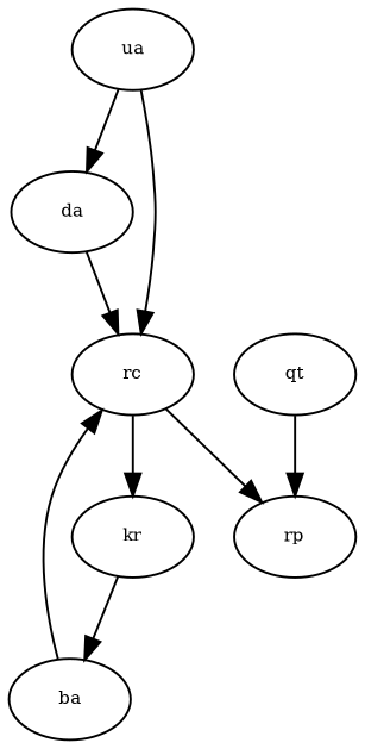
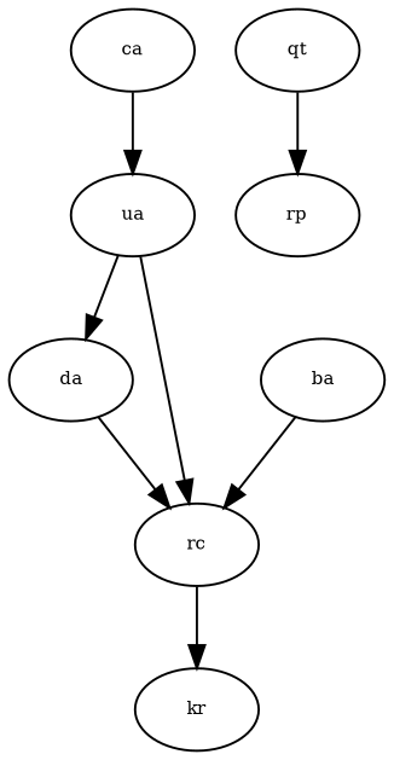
  digraph {
    node [fontsize=8]
    edge [fontsize=8]
+   n1 [label=ca]
    n2 [label=ua]
    n3 [label=kr]
    n4 [label=ba]
    n5 [label=da]
    n6 [label=rc]
    n7 [label=qt]
    n8 [label=rp]
+   n1 -> n2
    n2 -> n5
    n2 -> n6
-   n3 -> n4
    n4 -> n6
    n5 -> n6
    n6 -> n3
-   n6 -> n8
    n7 -> n8
  }
